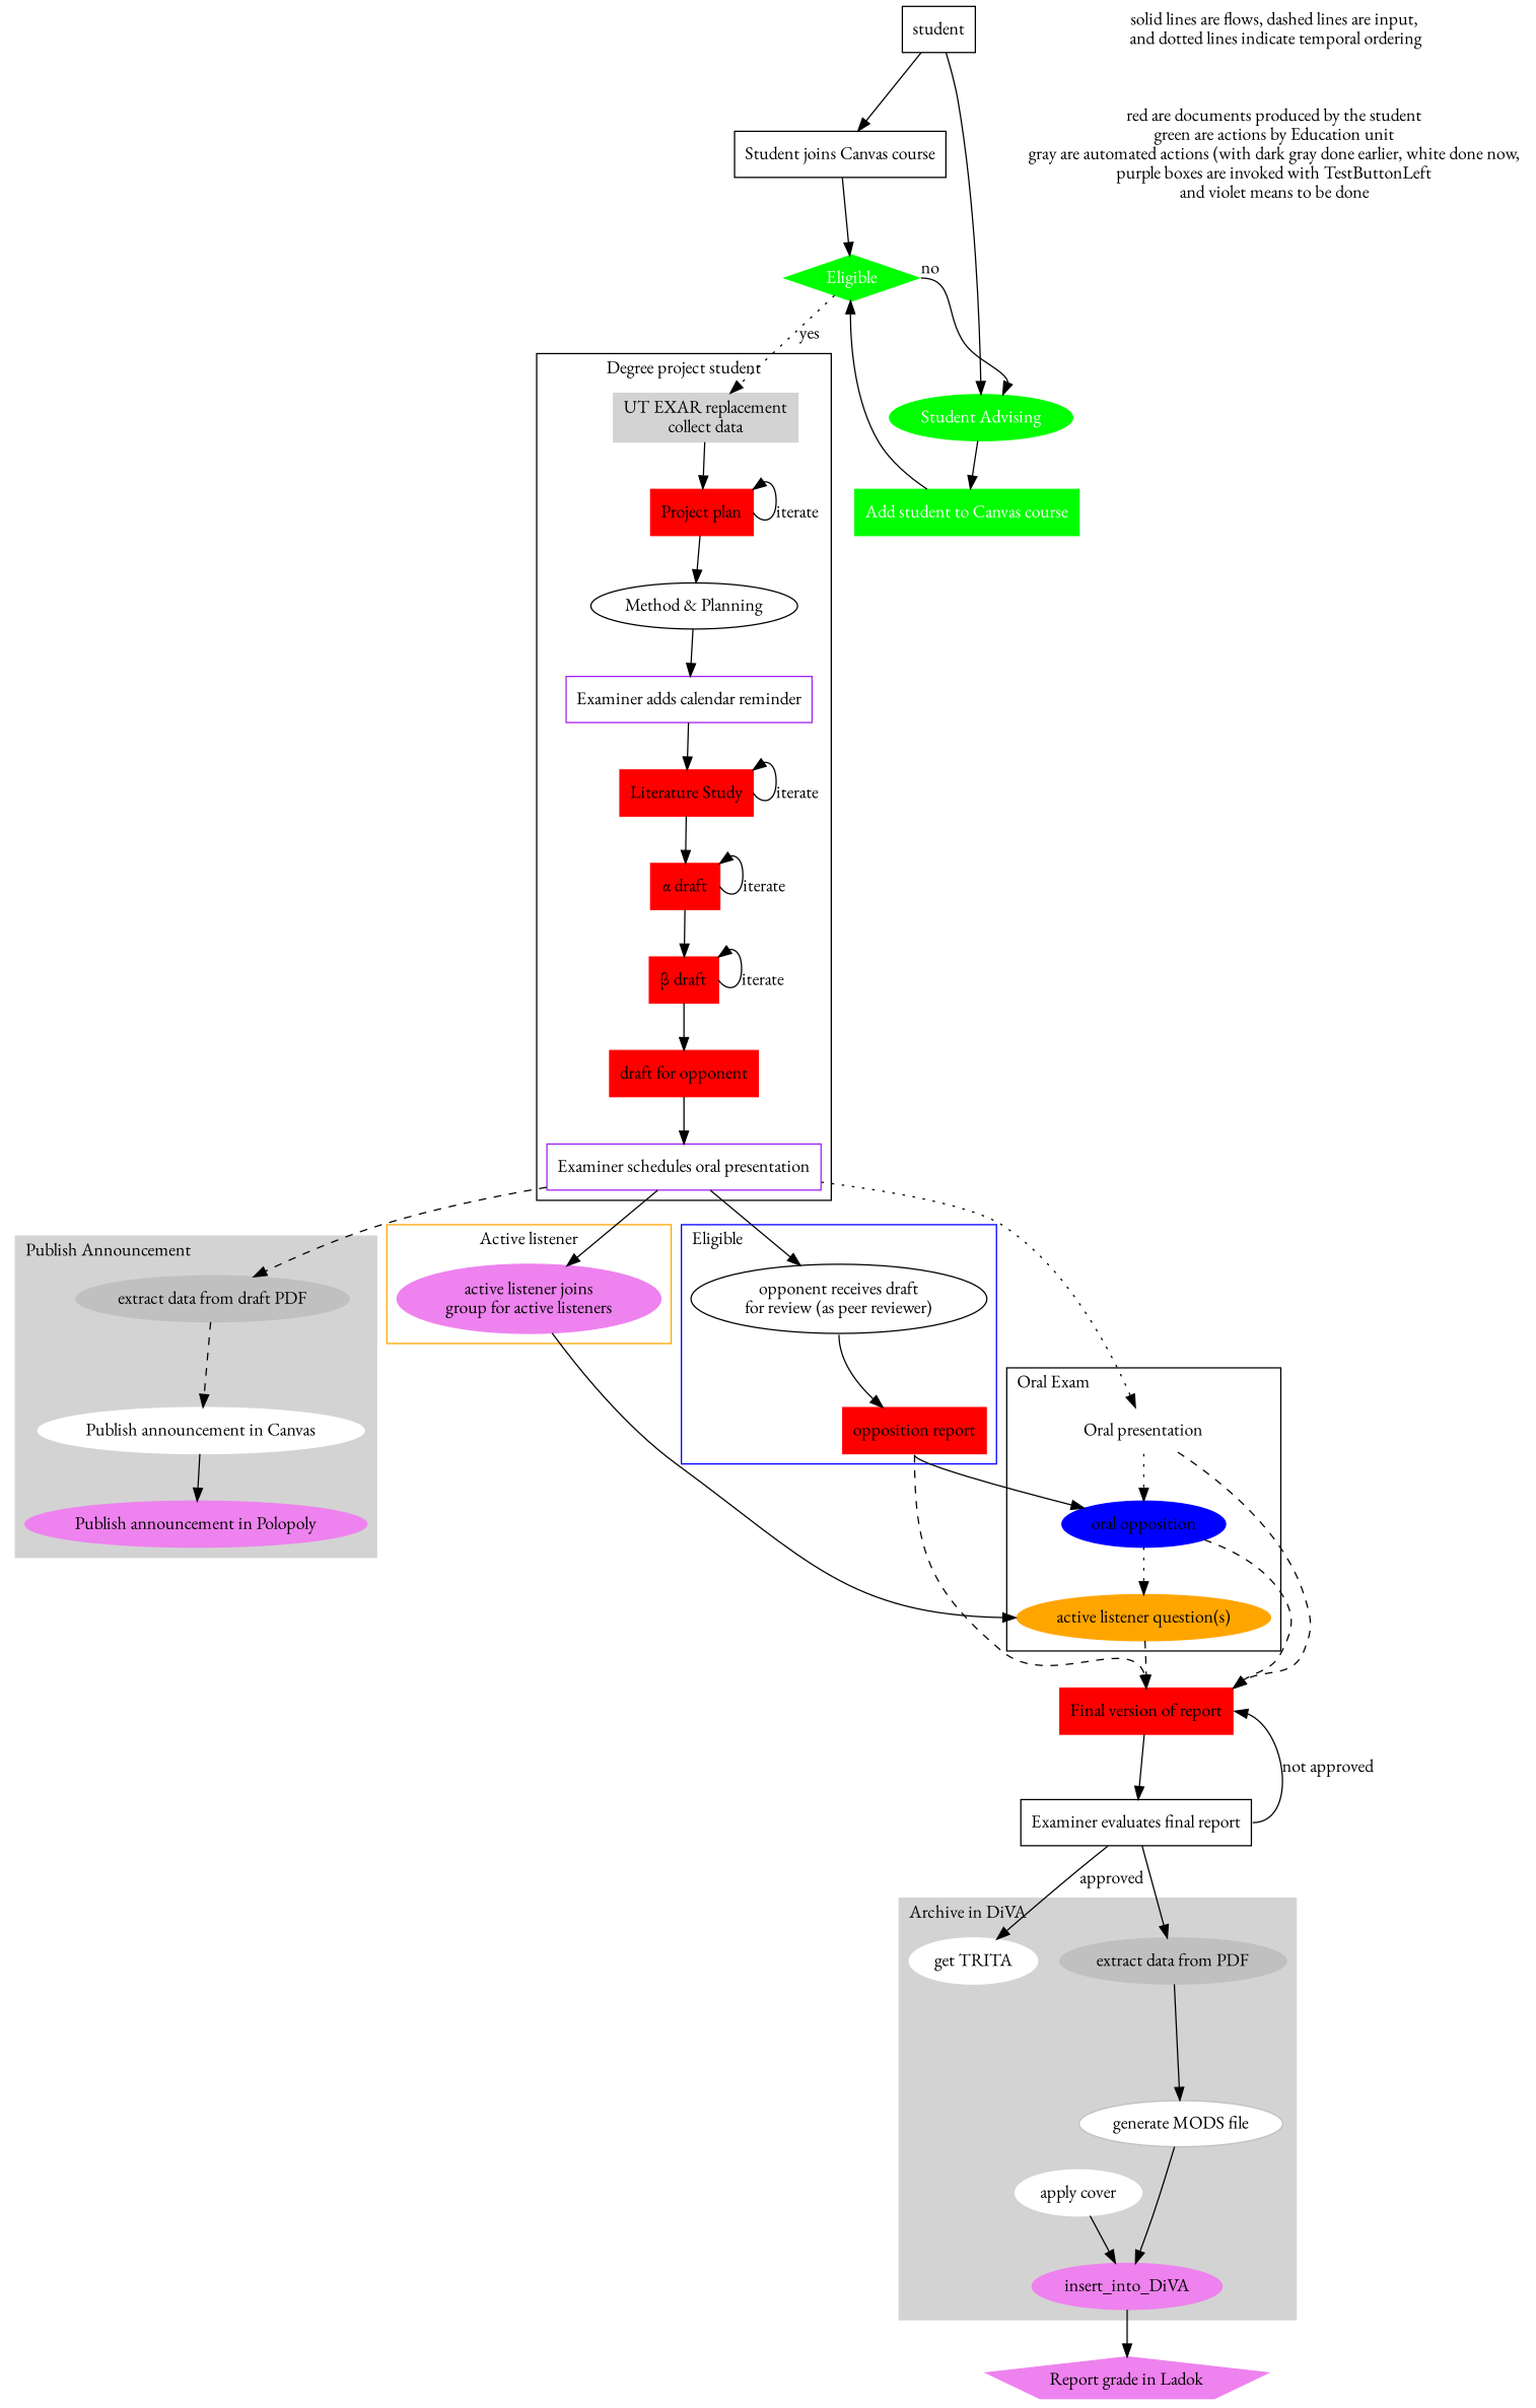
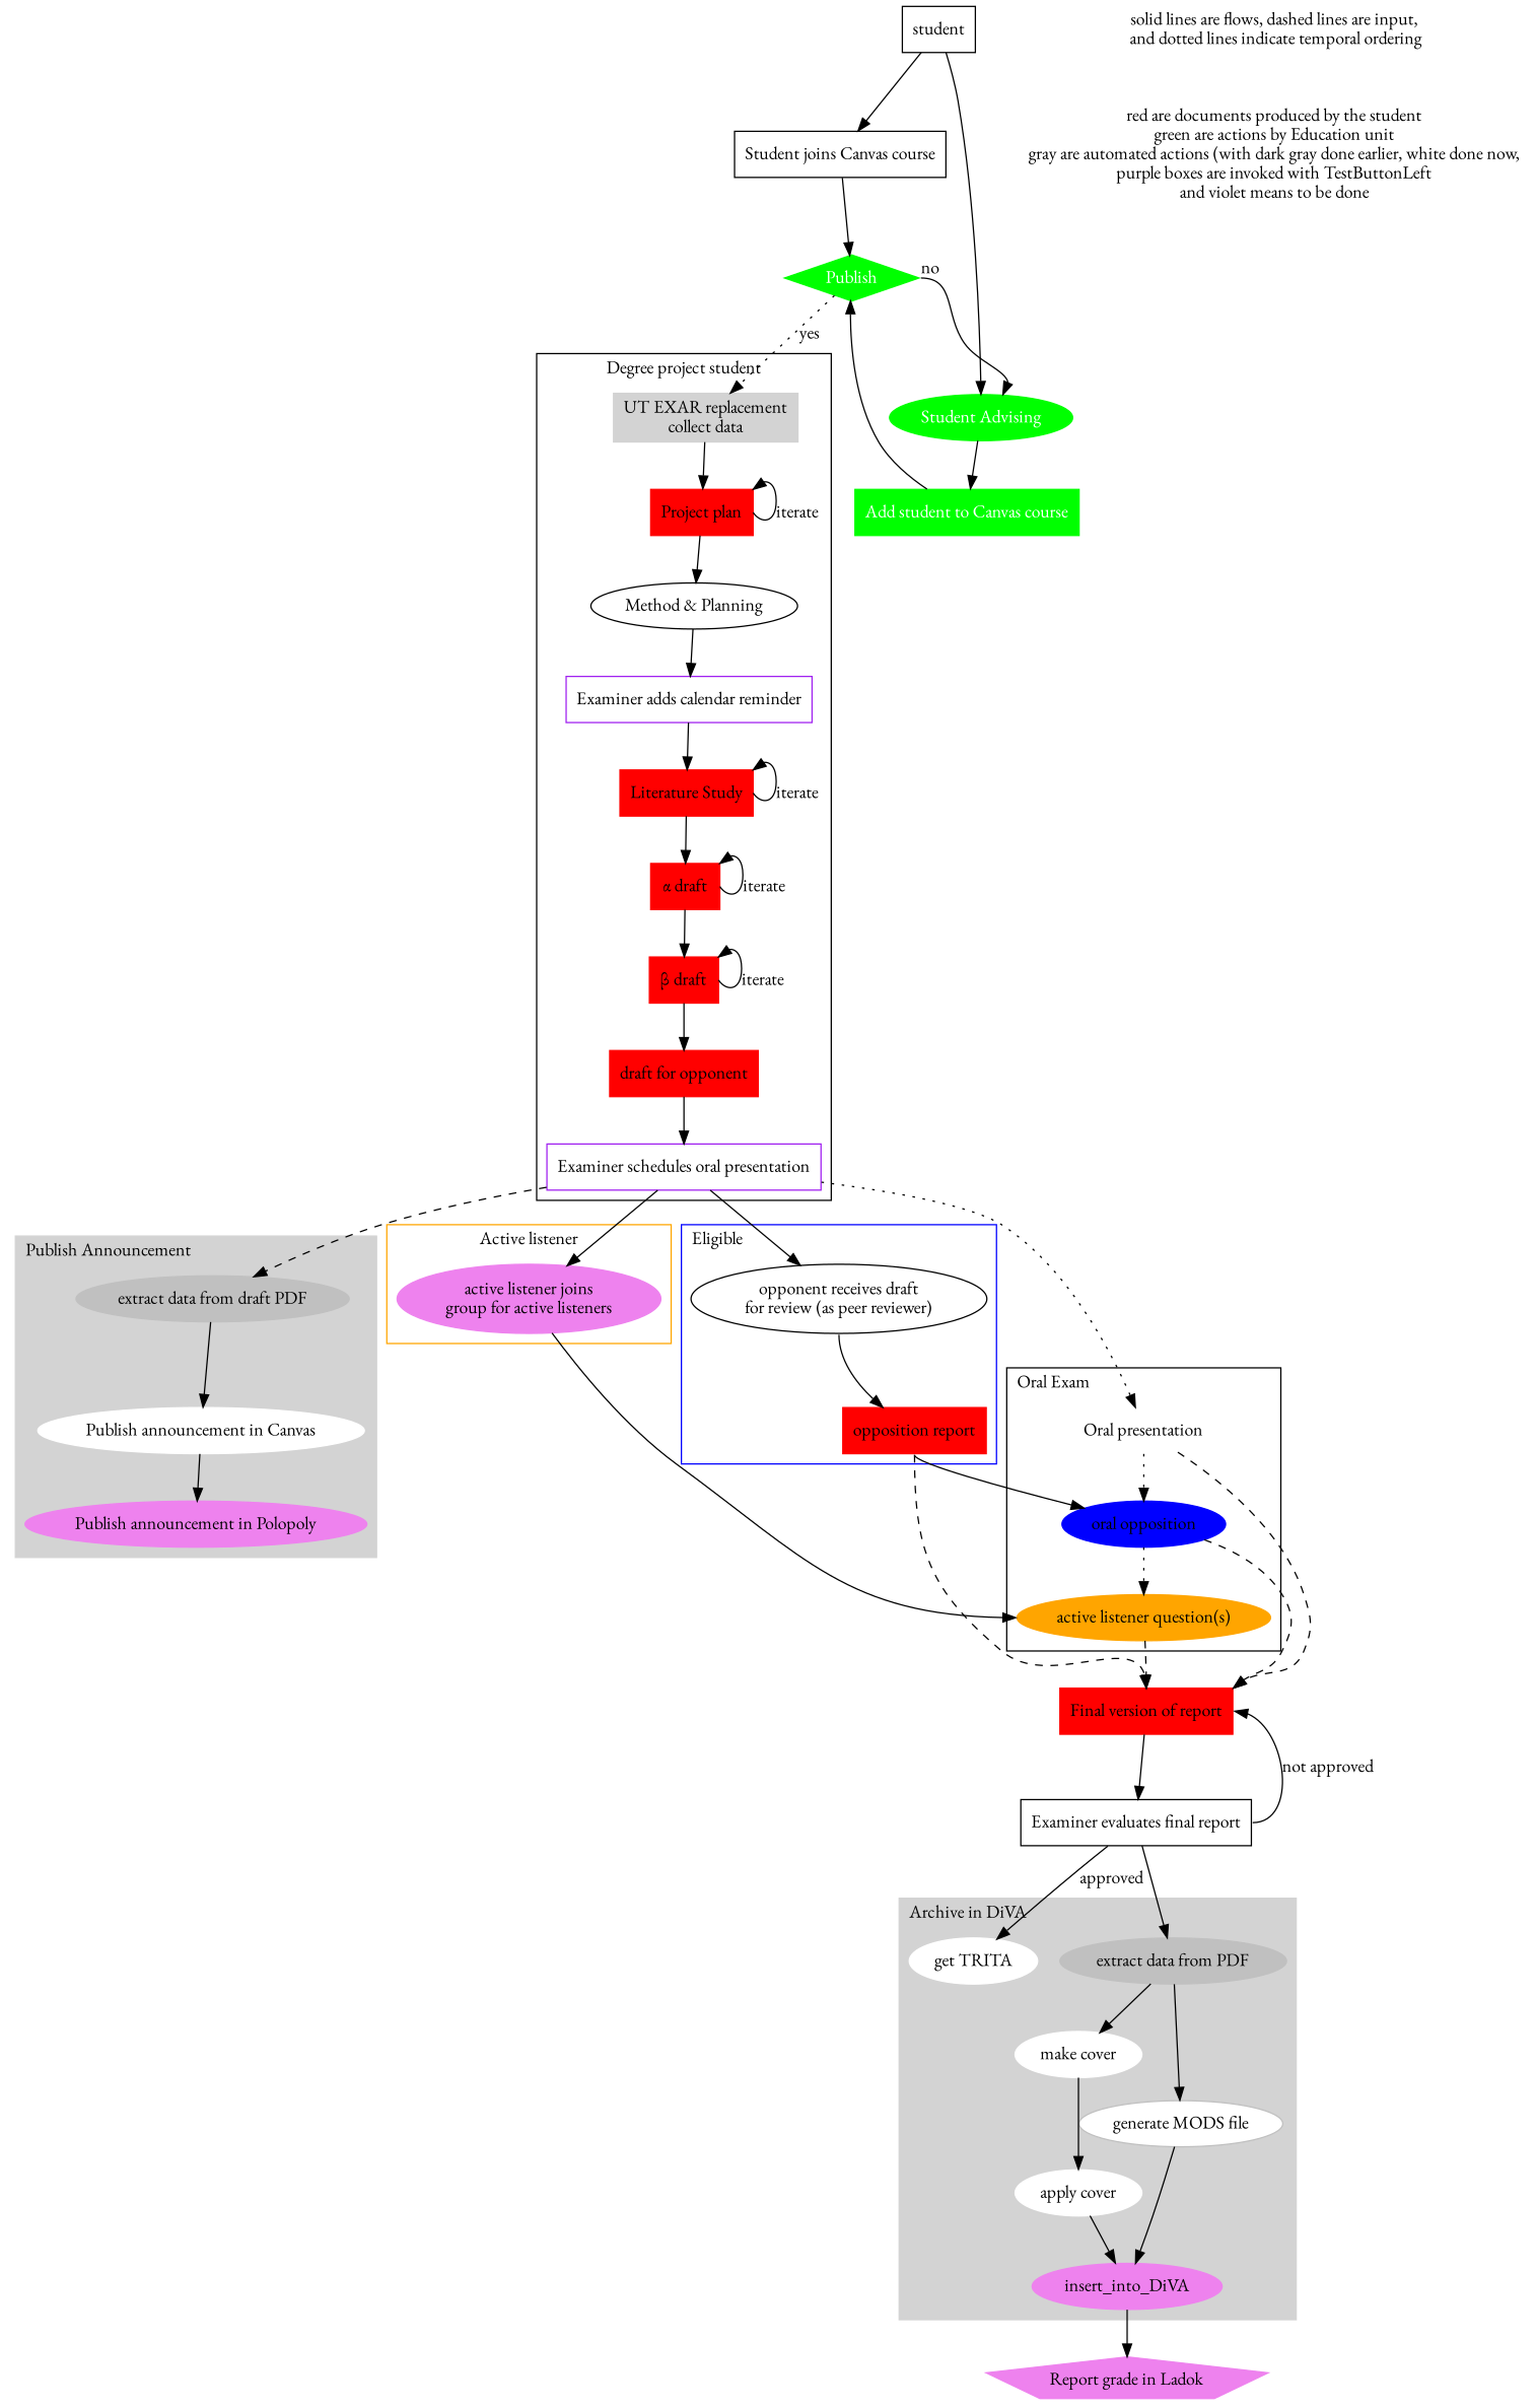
  digraph {
    fontname="EB Garamond"
    root="Degree project process"
    node [color=red fontname="EB Garamond" shape=box style=filled]
    edge [fontname="EB Garamond" weight=10]
    n1 [color=lightgrey label="UT EXAR replacement\ncollect data"]
    n2 [label="Project plan"]
    n3 [color=purple label="Examiner schedules oral presentation" style=""]
    n4 [label="Method & Planning" shape=ellipse color="" style=""]
    n5 [color=purple label="Examiner adds calendar reminder" style=""]
    n6 [label="Literature Study"]
    n7 [label="α draft"]
    n8 [label="β draft"]
    n9 [label="draft for opponent"]
    n10 [label="opposition report"]
    n11 [label="opponent receives draft\nfor review (as peer reviewer)" color="" shape="" style=""]
    n12 [color=violet label="active listener joins\ngroup for active listeners" shape=""]
    n13 [color=blue label="oral opposition" shape=ellipse]
    "active listener question(s)" [color=orange shape=""]
    n15 [color=white label="Oral presentation" shape=ellipse]
    n16 [color=gray label="extract data from draft PDF" shape=ellipse]
    n17 [color=white label="Publish announcement in Canvas" shape=ellipse]
    n18 [color=violet label="Publish announcement in Polopoly" shape=ellipse]
    n19 [color=white label="get TRITA" shape=""]
    n20 [color=grey label="extract data from PDF" shape=""]
    insert_into_DiVA [color=violet lebel="insert into DiVA" shape=""]
+   n22 [color=white label="make cover" shape=""]
    n23 [color=grey fillcolor=white label="generate MODS file" shape=""]
    "apply cover" [color=white shape=""]
    n25 [label="Final version of report"]
    n26 [color=violet label="Report grade in Ladok" shape=polygon sides=5]
    n27 [label=student shape=cicle color="" style=""]
    n28 [color=green fontcolor=white label="Student Advising" shape=ellipse]
    n29 [label="Student joins Canvas course" color="" style=""]
    n30 [color=green fontcolor=white label="Add student to Canvas course"]
-   n31 [color=green fontcolor=white label=Eligible shape=diamond]
+   n31 [color=green fontcolor=white label=Publish shape=diamond]
    n32 [color=black label="Examiner evaluates final report" style=""]
    n33 [label="solid lines are flows, dashed lines are input,\n and dotted lines indicate temporal ordering" shape=plaintext color="" style=""]
    n34 [label="red are documents produced by the student\ngreen are actions by Education unit\ngray are automated actions (with dark gray done earlier, white done now,\npurple boxes are invoked with TestButtonLeft\nand violet means to be done" shape=plaintext color="" style=""]
    subgraph cluster_1 {
      color=black
      label="Degree project student"
      n1
      n2
      n3
      n4
      n5
      n6
      n7
      n8
      n9
    }
    subgraph cluster_2 {
      color=blue
      label=Eligible
      labeljust=l
      n10
      n11
    }
    subgraph cluster_3 {
      color=orange
      label="Active listener"
      n12
    }
    subgraph cluster_4 {
      color=black
      label="Oral Exam"
      labeljust=l
      labelloc=t
      n13
      "active listener question(s)"
      n15
    }
    subgraph cluster_5 {
      color=lightgrey
      label="Publish Announcement"
      labeljust=l
      labelloc=t
      style=filled
      n16
      n17
      n18
    }
    subgraph cluster_6 {
      color=lightgrey
      label="Archive in DiVA"
      labeljust=l
      labelloc=t
      style=filled
      n19
      n20
      insert_into_DiVA
+     n22
      n23
      "apply cover"
    }
    n1 -> n2
    n2 -> n2 [headport=ne label=iterate tailport=e]
    n2 -> n4
    n3 -> n11
    n3 -> n12
    n3 -> n15 [style=dotted]
    n3 -> n16 [style=dashed]
    n4 -> n5
    n5 -> n6
    n6 -> n6 [headport=ne label=iterate tailport=e]
    n6 -> n7
    n7 -> n7 [headport=ne label=iterate tailport=e]
    n7 -> n8
    n8 -> n8 [headport=ne label=iterate tailport=e]
    n8 -> n9
    n9 -> n3
    n10 -> n13 [tailport=s]
    n10 -> n25 [headport=n style=dashed tailport=s]
    n11 -> n10 [tailport=s]
    n12 -> "active listener question(s)" [headport=w]
    n13 -> "active listener question(s)" [style=dotted]
    n13 -> n25 [headport=ne style=dashed]
    "active listener question(s)" -> n25 [headport=n style=dashed]
    n15 -> n13 [style=dotted]
    n15 -> n25 [headport=ne style=dashed]
-   n16 -> n17 [style=dashed]
+   n16 -> n17
    n17 -> n18
+   n20 -> n22
    n20 -> n23
    insert_into_DiVA -> n26
+   n22 -> "apply cover"
    n23 -> insert_into_DiVA
    "apply cover" -> insert_into_DiVA
    n25 -> n32
    n27 -> n28
    n27 -> n29
    n28 -> n30
    n29 -> n31
    n30 -> n31
    n31 -> n1 [label=yes style=dotted]
    n31 -> n28 [headport=ne taillabel=no tailport=e]
    n32 -> n19 [label=approved]
    n32 -> n20
    n32 -> n25 [headport=e label="not approved" tailport=e]
    n33 -> n34 [color=white]
  }
